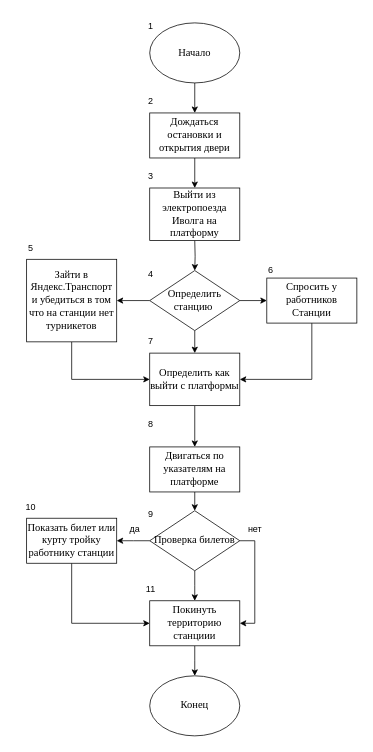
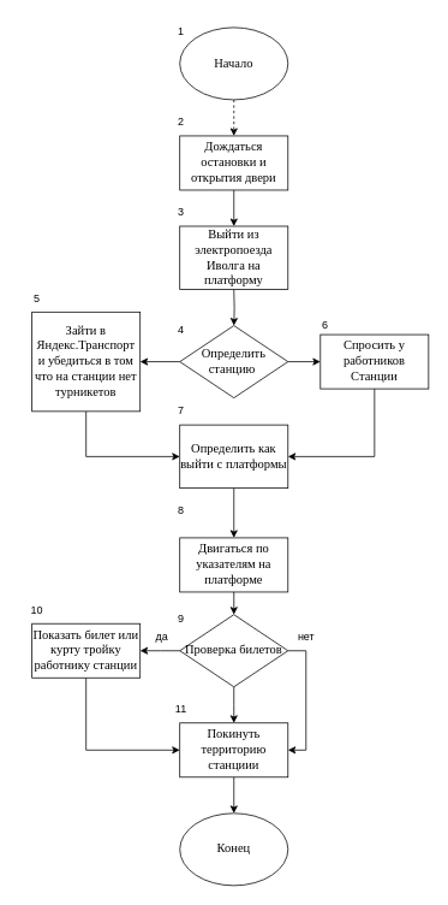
  <mxCell id="0" />
  <mxCell id="1" parent="0" />
- <mxCell id="2" style="edgeStyle=orthogonalEdgeStyle;rounded=0;orthogonalLoop=1;jettySize=auto;html=1;exitX=0.5;exitY=1;exitDx=0;exitDy=0;entryX=0.5;entryY=0;entryDx=0;entryDy=0;" edge="1" parent="1" source="3" target="5"><mxGeometry relative="1" as="geometry" /></mxCell>
+ <mxCell id="2" style="edgeStyle=orthogonalEdgeStyle;rounded=0;orthogonalLoop=1;jettySize=auto;html=1;exitX=0.5;exitY=1;exitDx=0;exitDy=0;entryX=0.5;entryY=0;entryDx=0;entryDy=0;dashed=1;" edge="1" parent="1" source="3" target="5"><mxGeometry relative="1" as="geometry" /></mxCell>
  <mxCell id="3" value="&lt;font style=&quot;font-size: 14px;&quot; face=&quot;Times New Roman&quot;&gt;Начало&lt;/font&gt;" style="ellipse;whiteSpace=wrap;html=1;" vertex="1" parent="1"><mxGeometry x="199" y="30" width="120" height="80" as="geometry" /></mxCell>
  <mxCell id="4" style="edgeStyle=orthogonalEdgeStyle;rounded=0;orthogonalLoop=1;jettySize=auto;html=1;exitX=0.5;exitY=1;exitDx=0;exitDy=0;" edge="1" parent="1" source="5" target="38"><mxGeometry relative="1" as="geometry" /></mxCell>
  <mxCell id="5" value="&lt;font style=&quot;font-size: 14px;&quot; face=&quot;Times New Roman&quot;&gt;Дождаться остановки и открытия двери&lt;/font&gt;" style="rounded=0;whiteSpace=wrap;html=1;" vertex="1" parent="1"><mxGeometry x="199" y="150" width="120" height="60" as="geometry" /></mxCell>
  <mxCell id="6" style="edgeStyle=orthogonalEdgeStyle;rounded=0;orthogonalLoop=1;jettySize=auto;html=1;exitX=0.5;exitY=1;exitDx=0;exitDy=0;entryX=0.5;entryY=0;entryDx=0;entryDy=0;" edge="1" parent="1" target="16"><mxGeometry relative="1" as="geometry"><mxPoint x="259" y="320" as="sourcePoint" /></mxGeometry></mxCell>
  <mxCell id="7" style="edgeStyle=orthogonalEdgeStyle;rounded=0;orthogonalLoop=1;jettySize=auto;html=1;exitX=0.5;exitY=1;exitDx=0;exitDy=0;entryX=0;entryY=0.5;entryDx=0;entryDy=0;" edge="1" parent="1" source="8" target="10"><mxGeometry relative="1" as="geometry" /></mxCell>
  <mxCell id="8" value="&lt;font style=&quot;font-size: 14px;&quot; face=&quot;Times New Roman&quot;&gt;Зайти в Яндекс.Транспорт и убедиться в том что на станции нет турникетов&lt;/font&gt;" style="rounded=0;whiteSpace=wrap;html=1;" vertex="1" parent="1"><mxGeometry x="35" y="345" width="120" height="110" as="geometry" /></mxCell>
  <mxCell id="9" style="edgeStyle=orthogonalEdgeStyle;rounded=0;orthogonalLoop=1;jettySize=auto;html=1;exitX=0.5;exitY=1;exitDx=0;exitDy=0;" edge="1" parent="1" source="10" target="18"><mxGeometry relative="1" as="geometry" /></mxCell>
  <mxCell id="10" value="&lt;font style=&quot;font-size: 14px;&quot; face=&quot;Times New Roman&quot;&gt;Определить как выйти с платформы&lt;/font&gt;" style="rounded=0;whiteSpace=wrap;html=1;" vertex="1" parent="1"><mxGeometry x="199" y="470" width="120" height="70" as="geometry" /></mxCell>
  <mxCell id="11" style="edgeStyle=orthogonalEdgeStyle;rounded=0;orthogonalLoop=1;jettySize=auto;html=1;exitX=0.5;exitY=1;exitDx=0;exitDy=0;entryX=1;entryY=0.5;entryDx=0;entryDy=0;" edge="1" parent="1" source="12" target="10"><mxGeometry relative="1" as="geometry" /></mxCell>
  <mxCell id="12" value="&lt;font style=&quot;font-size: 14px;&quot; face=&quot;Times New Roman&quot;&gt;Спросить у работников Станции&lt;/font&gt;" style="rounded=0;whiteSpace=wrap;html=1;" vertex="1" parent="1"><mxGeometry x="355" y="370" width="120" height="60" as="geometry" /></mxCell>
- <mxCell id="13" style="edgeStyle=orthogonalEdgeStyle;rounded=0;orthogonalLoop=1;jettySize=auto;html=1;exitX=0.5;exitY=1;exitDx=0;exitDy=0;entryX=0.5;entryY=0;entryDx=0;entryDy=0;" edge="1" parent="1" source="16" target="10"><mxGeometry relative="1" as="geometry" /></mxCell>
  <mxCell id="14" style="edgeStyle=orthogonalEdgeStyle;rounded=0;orthogonalLoop=1;jettySize=auto;html=1;exitX=1;exitY=0.5;exitDx=0;exitDy=0;entryX=0;entryY=0.5;entryDx=0;entryDy=0;" edge="1" parent="1" source="16" target="12"><mxGeometry relative="1" as="geometry" /></mxCell>
  <mxCell id="15" style="edgeStyle=orthogonalEdgeStyle;rounded=0;orthogonalLoop=1;jettySize=auto;html=1;exitX=0;exitY=0.5;exitDx=0;exitDy=0;entryX=1;entryY=0.5;entryDx=0;entryDy=0;" edge="1" parent="1" source="16" target="8"><mxGeometry relative="1" as="geometry" /></mxCell>
  <mxCell id="16" value="&lt;font style=&quot;font-size: 14px;&quot; face=&quot;Times New Roman&quot;&gt;Определить станцию&amp;nbsp;&lt;/font&gt;" style="rhombus;whiteSpace=wrap;html=1;" vertex="1" parent="1"><mxGeometry x="199" y="360" width="120" height="80" as="geometry" /></mxCell>
  <mxCell id="17" style="edgeStyle=orthogonalEdgeStyle;rounded=0;orthogonalLoop=1;jettySize=auto;html=1;exitX=0.5;exitY=1;exitDx=0;exitDy=0;" edge="1" parent="1" source="18"><mxGeometry relative="1" as="geometry"><mxPoint x="259" y="680" as="targetPoint" /></mxGeometry></mxCell>
  <mxCell id="18" value="&lt;font style=&quot;font-size: 14px;&quot; face=&quot;Times New Roman&quot;&gt;Двигаться по указателям на платформе&lt;/font&gt;" style="rounded=0;whiteSpace=wrap;html=1;" vertex="1" parent="1"><mxGeometry x="199" y="595" width="120" height="60" as="geometry" /></mxCell>
  <mxCell id="19" style="edgeStyle=orthogonalEdgeStyle;rounded=0;orthogonalLoop=1;jettySize=auto;html=1;exitX=0;exitY=0.5;exitDx=0;exitDy=0;" edge="1" parent="1" source="22"><mxGeometry relative="1" as="geometry"><mxPoint x="155" y="720" as="targetPoint" /></mxGeometry></mxCell>
  <mxCell id="20" style="edgeStyle=orthogonalEdgeStyle;rounded=0;orthogonalLoop=1;jettySize=auto;html=1;exitX=0.5;exitY=1;exitDx=0;exitDy=0;" edge="1" parent="1" source="22"><mxGeometry relative="1" as="geometry"><mxPoint x="259" y="800" as="targetPoint" /></mxGeometry></mxCell>
  <mxCell id="21" style="edgeStyle=orthogonalEdgeStyle;rounded=0;orthogonalLoop=1;jettySize=auto;html=1;exitX=1;exitY=0.5;exitDx=0;exitDy=0;entryX=1;entryY=0.5;entryDx=0;entryDy=0;" edge="1" parent="1" source="22" target="26"><mxGeometry relative="1" as="geometry"><Array as="points"><mxPoint x="339" y="720" /><mxPoint x="339" y="830" /></Array></mxGeometry></mxCell>
  <mxCell id="22" value="&lt;font style=&quot;font-size: 14px;&quot; face=&quot;Times New Roman&quot;&gt;Проверка билетов&lt;/font&gt;" style="rhombus;whiteSpace=wrap;html=1;" vertex="1" parent="1"><mxGeometry x="199" y="680" width="120" height="80" as="geometry" /></mxCell>
  <mxCell id="23" style="edgeStyle=orthogonalEdgeStyle;rounded=0;orthogonalLoop=1;jettySize=auto;html=1;exitX=0.5;exitY=1;exitDx=0;exitDy=0;entryX=0;entryY=0.5;entryDx=0;entryDy=0;" edge="1" parent="1" source="24" target="26"><mxGeometry relative="1" as="geometry" /></mxCell>
  <mxCell id="24" value="&lt;font style=&quot;font-size: 14px;&quot; face=&quot;Times New Roman&quot;&gt;Показать билет или курту тройку работнику станции&lt;/font&gt;" style="rounded=0;whiteSpace=wrap;html=1;" vertex="1" parent="1"><mxGeometry x="35" y="690" width="120" height="60" as="geometry" /></mxCell>
  <mxCell id="25" style="edgeStyle=orthogonalEdgeStyle;rounded=0;orthogonalLoop=1;jettySize=auto;html=1;exitX=0.5;exitY=1;exitDx=0;exitDy=0;" edge="1" parent="1" source="26"><mxGeometry relative="1" as="geometry"><mxPoint x="259" y="900" as="targetPoint" /></mxGeometry></mxCell>
  <mxCell id="26" value="&lt;font style=&quot;font-size: 14px;&quot; face=&quot;Times New Roman&quot;&gt;Покинуть территорию станциии&lt;/font&gt;" style="rounded=0;whiteSpace=wrap;html=1;" vertex="1" parent="1"><mxGeometry x="199" y="800" width="120" height="60" as="geometry" /></mxCell>
  <mxCell id="27" value="да" style="text;html=1;align=center;verticalAlign=middle;resizable=0;points=[];autosize=1;strokeColor=none;fillColor=none;" vertex="1" parent="1"><mxGeometry x="159" y="690" width="40" height="30" as="geometry" /></mxCell>
  <mxCell id="28" value="нет" style="text;html=1;align=center;verticalAlign=middle;resizable=0;points=[];autosize=1;strokeColor=none;fillColor=none;" vertex="1" parent="1"><mxGeometry x="319" y="690" width="40" height="30" as="geometry" /></mxCell>
  <mxCell id="29" value="3" style="text;html=1;align=center;verticalAlign=middle;resizable=0;points=[];autosize=1;strokeColor=none;fillColor=none;" vertex="1" parent="1"><mxGeometry x="185" y="220" width="30" height="30" as="geometry" /></mxCell>
  <mxCell id="30" value="4" style="text;html=1;align=center;verticalAlign=middle;resizable=0;points=[];autosize=1;strokeColor=none;fillColor=none;" vertex="1" parent="1"><mxGeometry x="185" y="350" width="30" height="30" as="geometry" /></mxCell>
  <mxCell id="31" value="5" style="text;html=1;align=center;verticalAlign=middle;resizable=0;points=[];autosize=1;strokeColor=none;fillColor=none;" vertex="1" parent="1"><mxGeometry x="25" y="315" width="30" height="30" as="geometry" /></mxCell>
  <mxCell id="32" value="6" style="text;html=1;align=center;verticalAlign=middle;resizable=0;points=[];autosize=1;strokeColor=none;fillColor=none;" vertex="1" parent="1"><mxGeometry x="345" y="345" width="30" height="30" as="geometry" /></mxCell>
  <mxCell id="33" value="7" style="text;html=1;align=center;verticalAlign=middle;resizable=0;points=[];autosize=1;strokeColor=none;fillColor=none;" vertex="1" parent="1"><mxGeometry x="185" y="440" width="30" height="30" as="geometry" /></mxCell>
  <mxCell id="34" value="8" style="text;html=1;align=center;verticalAlign=middle;resizable=0;points=[];autosize=1;strokeColor=none;fillColor=none;" vertex="1" parent="1"><mxGeometry x="185" y="550" width="30" height="30" as="geometry" /></mxCell>
  <mxCell id="35" value="9" style="text;html=1;align=center;verticalAlign=middle;resizable=0;points=[];autosize=1;strokeColor=none;fillColor=none;" vertex="1" parent="1"><mxGeometry x="185" y="670" width="30" height="30" as="geometry" /></mxCell>
  <mxCell id="36" value="10" style="text;html=1;align=center;verticalAlign=middle;resizable=0;points=[];autosize=1;strokeColor=none;fillColor=none;" vertex="1" parent="1"><mxGeometry x="20" y="660" width="40" height="30" as="geometry" /></mxCell>
  <mxCell id="37" value="11" style="text;html=1;align=center;verticalAlign=middle;resizable=0;points=[];autosize=1;strokeColor=none;fillColor=none;" vertex="1" parent="1"><mxGeometry x="180" y="770" width="40" height="30" as="geometry" /></mxCell>
  <mxCell id="38" value="&lt;font style=&quot;font-size: 14px;&quot; face=&quot;Times New Roman&quot;&gt;Выйти из электропоезда Иволга на платформу&lt;/font&gt;" style="rounded=0;whiteSpace=wrap;html=1;" vertex="1" parent="1"><mxGeometry x="199" y="250" width="120" height="70" as="geometry" /></mxCell>
  <mxCell id="39" value="2" style="text;html=1;align=center;verticalAlign=middle;resizable=0;points=[];autosize=1;strokeColor=none;fillColor=none;" vertex="1" parent="1"><mxGeometry x="185" y="120" width="30" height="30" as="geometry" /></mxCell>
  <mxCell id="40" value="1" style="text;html=1;align=center;verticalAlign=middle;resizable=0;points=[];autosize=1;strokeColor=none;fillColor=none;" vertex="1" parent="1"><mxGeometry x="185" y="20" width="30" height="30" as="geometry" /></mxCell>
  <mxCell id="41" value="&lt;font style=&quot;font-size: 14px;&quot; face=&quot;Times New Roman&quot;&gt;Конец&lt;/font&gt;" style="ellipse;whiteSpace=wrap;html=1;" vertex="1" parent="1"><mxGeometry x="199" y="900" width="120" height="80" as="geometry" /></mxCell>
